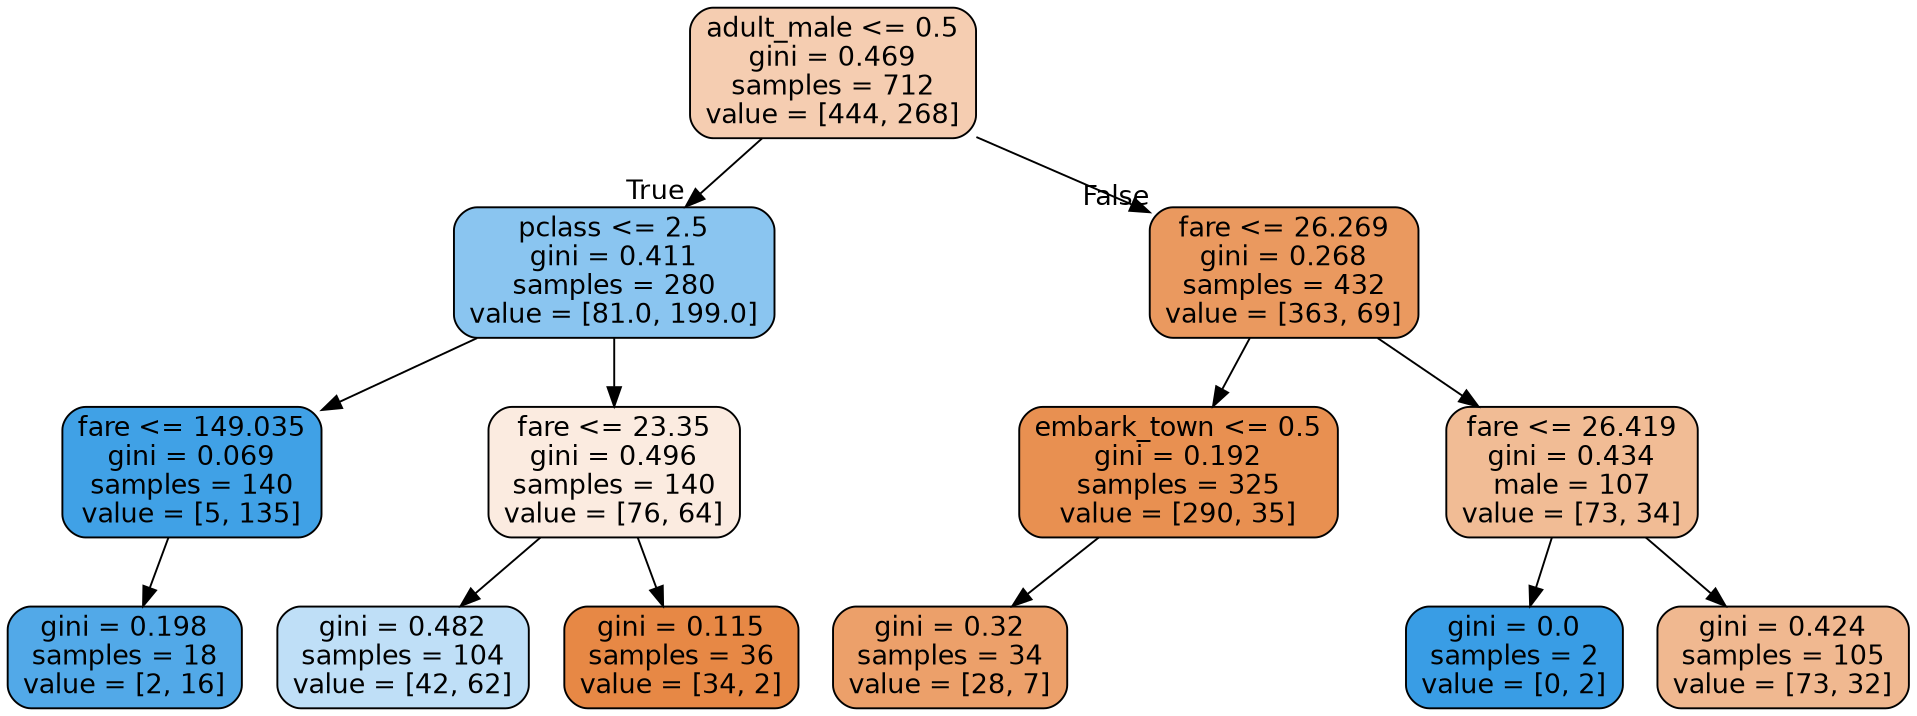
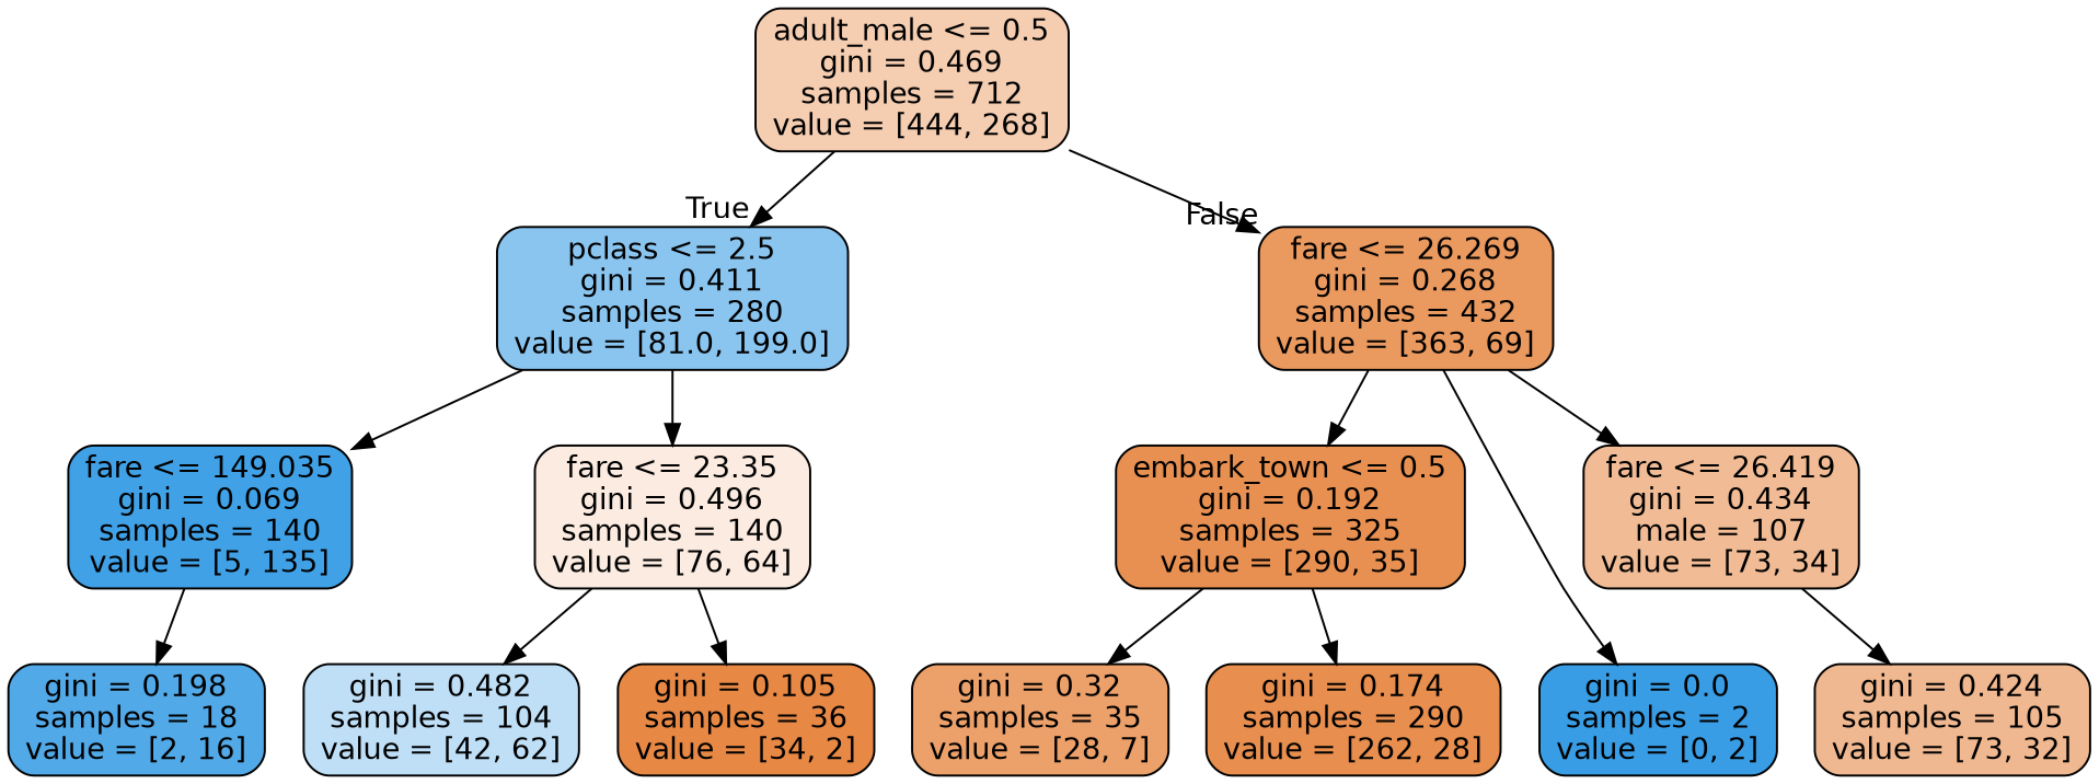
  digraph {
    node [color=black fontname=helvetica shape=box style="filled, rounded"]
    edge [fontname=helvetica]
    n1 [fillcolor="#f5cdb1" label="adult_male <= 0.5\ngini = 0.469\nsamples = 712\nvalue = [444, 268]"]
    n2 [fillcolor="#8ac5f0" label="pclass <= 2.5\ngini = 0.411\nsamples = 280\nvalue = [81.0, 199.0]"]
    n3 [fillcolor="#ea995f" label="fare <= 26.269\ngini = 0.268\nsamples = 432\nvalue = [363, 69]"]
    n4 [fillcolor="#40a1e6" label="fare <= 149.035\ngini = 0.069\nsamples = 140\nvalue = [5, 135]"]
    n5 [fillcolor="#fbebe0" label="fare <= 23.35\ngini = 0.496\nsamples = 140\nvalue = [76, 64]"]
    n6 [fillcolor="#e89051" label="embark_town <= 0.5\ngini = 0.192\nsamples = 325\nvalue = [290, 35]"]
    n7 [fillcolor="#f1bc95" label="fare <= 26.419\ngini = 0.434\nmale = 107\nvalue = [73, 34]"]
    n8 [fillcolor="#52a9e8" label="gini = 0.198\nsamples = 18\nvalue = [2, 16]"]
    n9 [fillcolor="#bfdff7" label="gini = 0.482\nsamples = 104\nvalue = [42, 62]"]
-   n10 [fillcolor="#e78845" label="gini = 0.115\nsamples = 36\nvalue = [34, 2]"]
-   n11 [fillcolor="#eca06a" label="gini = 0.32\nsamples = 34\nvalue = [28, 7]"]
+   n10 [fillcolor="#e78845" label="gini = 0.105\nsamples = 36\nvalue = [34, 2]"]
+   n11 [fillcolor="#eca06a" label="gini = 0.32\nsamples = 35\nvalue = [28, 7]"]
+   n12 [fillcolor="#e88e4e" label="gini = 0.174\nsamples = 290\nvalue = [262, 28]"]
    n13 [fillcolor="#399de5" label="gini = 0.0\nsamples = 2\nvalue = [0, 2]"]
    n14 [fillcolor="#f0b890" label="gini = 0.424\nsamples = 105\nvalue = [73, 32]"]
    n1 -> n2 [headlabel=True labelangle=45 labeldistance=2.5]
    n1 -> n3 [headlabel=False labelangle=-45 labeldistance=2.5]
    n2 -> n4
    n2 -> n5
    n3 -> n6
    n3 -> n7
    n4 -> n8
    n5 -> n9
    n5 -> n10
    n6 -> n11
-   n7 -> n13
+   n6 -> n12
+   n3 -> n13
    n7 -> n14
  }
